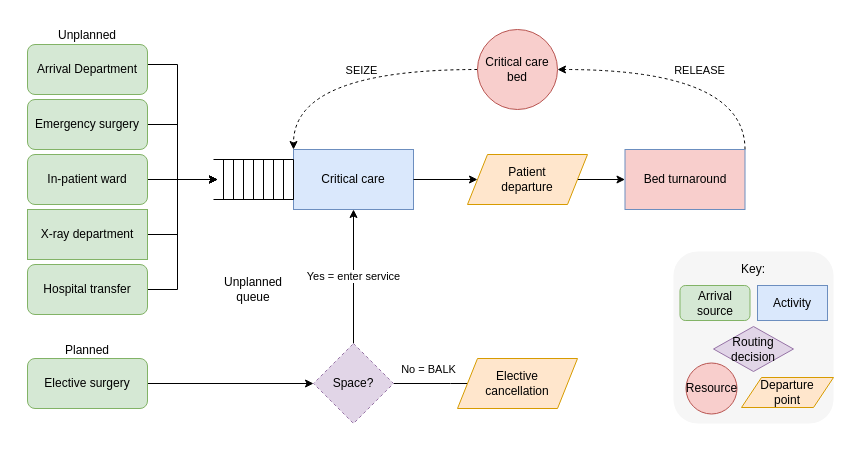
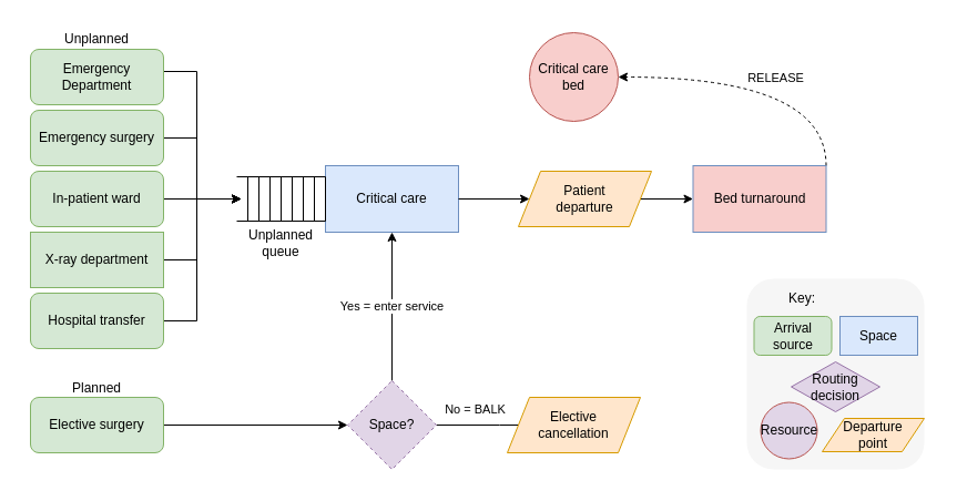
  <mxCell id="0" />
  <mxCell id="1" parent="0" />
  <mxCell id="2" value="" style="rounded=0;whiteSpace=wrap;html=1;strokeColor=none;" parent="1" vertex="1"><mxGeometry x="20" y="23" width="821" height="407" as="geometry" /></mxCell>
  <mxCell id="3" style="edgeStyle=orthogonalEdgeStyle;rounded=0;orthogonalLoop=1;jettySize=auto;html=1;exitX=1;exitY=0.5;exitDx=0;exitDy=0;" parent="1" source="4" edge="1"><mxGeometry relative="1" as="geometry"><mxPoint x="217" y="179" as="targetPoint" /><Array as="points"><mxPoint x="177" y="64" /><mxPoint x="177" y="179" /></Array></mxGeometry></mxCell>
- <mxCell id="4" value="Arrival Department" style="rounded=1;whiteSpace=wrap;html=1;fillColor=#D5E8D4;strokeColor=#82B366;" parent="1" vertex="1"><mxGeometry x="27" y="44" width="120" height="50" as="geometry" /></mxCell>
+ <mxCell id="4" value="Emergency Department" style="rounded=1;whiteSpace=wrap;html=1;fillColor=#D5E8D4;strokeColor=#82B366;" parent="1" vertex="1"><mxGeometry x="27" y="44" width="120" height="50" as="geometry" /></mxCell>
  <mxCell id="5" style="edgeStyle=orthogonalEdgeStyle;rounded=0;orthogonalLoop=1;jettySize=auto;html=1;exitX=1;exitY=0.5;exitDx=0;exitDy=0;" parent="1" source="6" edge="1"><mxGeometry relative="1" as="geometry"><mxPoint x="217" y="179" as="targetPoint" /><Array as="points"><mxPoint x="177" y="124" /><mxPoint x="177" y="179" /></Array></mxGeometry></mxCell>
  <mxCell id="6" value="Emergency surgery" style="rounded=1;whiteSpace=wrap;html=1;fillColor=#D5E8D4;strokeColor=#82B366;" parent="1" vertex="1"><mxGeometry x="27" y="99" width="120" height="50" as="geometry" /></mxCell>
  <mxCell id="7" style="edgeStyle=orthogonalEdgeStyle;rounded=0;orthogonalLoop=1;jettySize=auto;html=1;exitX=1;exitY=0.5;exitDx=0;exitDy=0;" parent="1" source="8" edge="1"><mxGeometry relative="1" as="geometry"><mxPoint x="217" y="179" as="targetPoint" /><Array as="points" /></mxGeometry></mxCell>
  <mxCell id="8" value="In-patient ward" style="rounded=1;whiteSpace=wrap;html=1;fillColor=#D5E8D4;strokeColor=#82B366;" parent="1" vertex="1"><mxGeometry x="27" y="154" width="120" height="50" as="geometry" /></mxCell>
  <mxCell id="9" style="edgeStyle=orthogonalEdgeStyle;rounded=0;orthogonalLoop=1;jettySize=auto;html=1;exitX=1;exitY=0.5;exitDx=0;exitDy=0;" parent="1" source="10" edge="1"><mxGeometry relative="1" as="geometry"><mxPoint x="217" y="179" as="targetPoint" /><Array as="points"><mxPoint x="177" y="234" /><mxPoint x="177" y="179" /></Array></mxGeometry></mxCell>
  <mxCell id="10" value="X-ray department" style="whiteSpace=wrap;html=1;fillColor=#D5E8D4;strokeColor=#82B366;rounded=0;" parent="1" vertex="1"><mxGeometry x="27" y="209" width="120" height="50" as="geometry" /></mxCell>
  <mxCell id="11" style="edgeStyle=orthogonalEdgeStyle;rounded=0;orthogonalLoop=1;jettySize=auto;html=1;exitX=1;exitY=0.5;exitDx=0;exitDy=0;" parent="1" source="12" edge="1"><mxGeometry relative="1" as="geometry"><mxPoint x="217" y="179" as="targetPoint" /><Array as="points"><mxPoint x="177" y="289" /><mxPoint x="177" y="179" /></Array></mxGeometry></mxCell>
  <mxCell id="12" value="Hospital transfer" style="rounded=1;whiteSpace=wrap;html=1;fillColor=#D5E8D4;strokeColor=#82B366;" parent="1" vertex="1"><mxGeometry x="27" y="264" width="120" height="50" as="geometry" /></mxCell>
  <mxCell id="13" style="edgeStyle=orthogonalEdgeStyle;rounded=0;orthogonalLoop=1;jettySize=auto;html=1;exitX=1;exitY=0.5;exitDx=0;exitDy=0;entryX=0;entryY=0.5;entryDx=0;entryDy=0;" parent="1" source="14" target="35" edge="1"><mxGeometry relative="1" as="geometry" /></mxCell>
  <mxCell id="14" value="Elective surgery" style="rounded=1;whiteSpace=wrap;html=1;fillColor=#d5e8d4;strokeColor=#82b366;" parent="1" vertex="1"><mxGeometry x="27" y="358" width="120" height="50" as="geometry" /></mxCell>
  <mxCell id="15" value="Critical care" style="rounded=0;whiteSpace=wrap;html=1;fillColor=#dae8fc;strokeColor=#6c8ebf;" parent="1" vertex="1"><mxGeometry x="293" y="149" width="120" height="60" as="geometry" /></mxCell>
- <mxCell id="16" style="edgeStyle=orthogonalEdgeStyle;rounded=0;orthogonalLoop=1;jettySize=auto;html=1;exitX=0;exitY=0.5;exitDx=0;exitDy=0;entryX=0;entryY=0;entryDx=0;entryDy=0;curved=1;dashed=1;" parent="1" source="18" target="15" edge="1"><mxGeometry relative="1" as="geometry" /></mxCell>
- <mxCell id="17" value="SEIZE" style="edgeLabel;html=1;align=center;verticalAlign=middle;resizable=0;points=[];" parent="16" vertex="1" connectable="0"><mxGeometry x="-0.221" y="14" relative="1" as="geometry"><mxPoint x="-14" y="-14" as="offset" /></mxGeometry></mxCell>
  <mxCell id="18" value="Critical care bed" style="ellipse;whiteSpace=wrap;html=1;aspect=fixed;fillColor=#f8cecc;strokeColor=#b85450;" parent="1" vertex="1"><mxGeometry x="477" y="29" width="80" height="80" as="geometry" /></mxCell>
  <mxCell id="19" style="edgeStyle=orthogonalEdgeStyle;rounded=0;orthogonalLoop=1;jettySize=auto;html=1;exitX=1;exitY=0.5;exitDx=0;exitDy=0;entryX=0;entryY=0.5;entryDx=0;entryDy=0;" parent="1" source="41" target="38" edge="1"><mxGeometry relative="1" as="geometry"><mxPoint x="627" y="179" as="sourcePoint" /></mxGeometry></mxCell>
  <mxCell id="20" style="edgeStyle=orthogonalEdgeStyle;rounded=0;orthogonalLoop=1;jettySize=auto;html=1;exitX=1;exitY=0.5;exitDx=0;exitDy=0;entryX=0;entryY=0.5;entryDx=0;entryDy=0;" parent="1" source="15" target="41" edge="1"><mxGeometry relative="1" as="geometry"><mxPoint x="507" y="179" as="targetPoint" /></mxGeometry></mxCell>
  <mxCell id="21" value="" style="group" parent="1" vertex="1" connectable="0"><mxGeometry x="213" y="159" width="80" height="40" as="geometry" /></mxCell>
  <mxCell id="22" value="" style="endArrow=none;html=1;rounded=0;entryX=1;entryY=0;entryDx=0;entryDy=0;" parent="21" edge="1"><mxGeometry width="50" height="50" relative="1" as="geometry"><mxPoint as="sourcePoint" /><mxPoint x="80" as="targetPoint" /></mxGeometry></mxCell>
  <mxCell id="23" value="" style="endArrow=none;html=1;rounded=0;entryX=1;entryY=0;entryDx=0;entryDy=0;" parent="21" edge="1"><mxGeometry width="50" height="50" relative="1" as="geometry"><mxPoint y="40" as="sourcePoint" /><mxPoint x="80" y="40" as="targetPoint" /></mxGeometry></mxCell>
  <mxCell id="24" value="" style="endArrow=none;html=1;rounded=0;entryX=1;entryY=1;entryDx=0;entryDy=0;" parent="21" edge="1"><mxGeometry width="50" height="50" relative="1" as="geometry"><mxPoint x="80" as="sourcePoint" /><mxPoint x="80" y="40" as="targetPoint" /></mxGeometry></mxCell>
  <mxCell id="25" value="" style="endArrow=none;html=1;rounded=0;" parent="21" edge="1"><mxGeometry width="50" height="50" relative="1" as="geometry"><mxPoint x="70" y="40" as="sourcePoint" /><mxPoint x="70" as="targetPoint" /></mxGeometry></mxCell>
  <mxCell id="26" value="" style="endArrow=none;html=1;rounded=0;" parent="21" edge="1"><mxGeometry width="50" height="50" relative="1" as="geometry"><mxPoint x="60" y="40" as="sourcePoint" /><mxPoint x="60" as="targetPoint" /></mxGeometry></mxCell>
  <mxCell id="27" value="" style="endArrow=none;html=1;rounded=0;" parent="21" edge="1"><mxGeometry width="50" height="50" relative="1" as="geometry"><mxPoint x="50" y="40" as="sourcePoint" /><mxPoint x="50" as="targetPoint" /></mxGeometry></mxCell>
  <mxCell id="28" value="" style="endArrow=none;html=1;rounded=0;" parent="21" edge="1"><mxGeometry width="50" height="50" relative="1" as="geometry"><mxPoint x="40" y="40" as="sourcePoint" /><mxPoint x="40" as="targetPoint" /></mxGeometry></mxCell>
  <mxCell id="29" value="" style="endArrow=none;html=1;rounded=0;" parent="21" edge="1"><mxGeometry width="50" height="50" relative="1" as="geometry"><mxPoint x="30" y="40" as="sourcePoint" /><mxPoint x="30" as="targetPoint" /></mxGeometry></mxCell>
  <mxCell id="30" value="" style="endArrow=none;html=1;rounded=0;" parent="21" edge="1"><mxGeometry width="50" height="50" relative="1" as="geometry"><mxPoint x="20" y="40" as="sourcePoint" /><mxPoint x="20" as="targetPoint" /></mxGeometry></mxCell>
  <mxCell id="31" value="" style="endArrow=none;html=1;rounded=0;" parent="21" edge="1"><mxGeometry width="50" height="50" relative="1" as="geometry"><mxPoint x="10" y="40" as="sourcePoint" /><mxPoint x="10" as="targetPoint" /></mxGeometry></mxCell>
  <mxCell id="32" value="Yes = enter service" style="edgeStyle=orthogonalEdgeStyle;rounded=0;orthogonalLoop=1;jettySize=auto;html=1;exitX=0.5;exitY=0;exitDx=0;exitDy=0;entryX=0.5;entryY=1;entryDx=0;entryDy=0;" parent="1" source="35" target="15" edge="1"><mxGeometry relative="1" as="geometry" /></mxCell>
  <mxCell id="33" style="edgeStyle=orthogonalEdgeStyle;rounded=0;orthogonalLoop=1;jettySize=auto;html=1;exitX=1;exitY=0.5;exitDx=0;exitDy=0;entryX=0;entryY=0.5;entryDx=0;entryDy=0;" parent="1" source="35" edge="1"><mxGeometry relative="1" as="geometry"><mxPoint x="507" y="383" as="targetPoint" /></mxGeometry></mxCell>
  <mxCell id="34" value="No = BALK" style="edgeLabel;html=1;align=center;verticalAlign=middle;resizable=0;points=[];" parent="33" vertex="1" connectable="0"><mxGeometry x="-0.232" y="1" relative="1" as="geometry"><mxPoint x="-10" y="-14" as="offset" /></mxGeometry></mxCell>
  <mxCell id="35" value="Space?" style="rhombus;whiteSpace=wrap;html=1;fillColor=#e1d5e7;strokeColor=#9673a6;dashed=1;" parent="1" vertex="1"><mxGeometry x="313" y="343" width="80" height="80" as="geometry" /></mxCell>
  <mxCell id="36" style="edgeStyle=orthogonalEdgeStyle;rounded=0;orthogonalLoop=1;jettySize=auto;html=1;exitX=1;exitY=0;exitDx=0;exitDy=0;entryX=1;entryY=0.5;entryDx=0;entryDy=0;curved=1;dashed=1;" parent="1" source="38" target="18" edge="1"><mxGeometry relative="1" as="geometry" /></mxCell>
  <mxCell id="37" value="RELEASE" style="edgeLabel;html=1;align=center;verticalAlign=middle;resizable=0;points=[];" parent="36" vertex="1" connectable="0"><mxGeometry x="0.669" y="4" relative="1" as="geometry"><mxPoint x="97" y="-4" as="offset" /></mxGeometry></mxCell>
  <mxCell id="38" value="Bed turnaround" style="rounded=0;whiteSpace=wrap;html=1;fillColor=#f8cecc;strokeColor=#6c8ebf;" parent="1" vertex="1"><mxGeometry x="624.5" y="149" width="120" height="60" as="geometry" /></mxCell>
- <mxCell id="39" value="Unplanned queue" style="text;html=1;align=center;verticalAlign=middle;whiteSpace=wrap;rounded=0;" parent="1" vertex="1"><mxGeometry x="223" y="274" width="60" height="30" as="geometry" /></mxCell>
+ <mxCell id="39" value="Unplanned queue" style="text;html=1;align=center;verticalAlign=middle;whiteSpace=wrap;rounded=0;" parent="1" vertex="1"><mxGeometry x="223" y="204" width="60" height="30" as="geometry" /></mxCell>
  <mxCell id="40" value="Elective&lt;div&gt;cancellation&lt;/div&gt;" style="shape=parallelogram;perimeter=parallelogramPerimeter;whiteSpace=wrap;html=1;fixedSize=1;fillColor=light-dark(#FFE6CC,var(--ge-dark-color, #121212));strokeColor=light-dark(#D79B00,#FFFFFF);" parent="1" vertex="1"><mxGeometry x="457" y="358" width="120" height="50" as="geometry" /></mxCell>
  <mxCell id="41" value="Patient&lt;div&gt;departure&lt;/div&gt;" style="shape=parallelogram;perimeter=parallelogramPerimeter;whiteSpace=wrap;html=1;fixedSize=1;fillColor=light-dark(#FFE6CC,var(--ge-dark-color, #121212));strokeColor=light-dark(#D79B00,#FFFFFF);" parent="1" vertex="1"><mxGeometry x="467" y="154" width="120" height="50" as="geometry" /></mxCell>
  <mxCell id="42" value="Unplanned" style="text;html=1;align=center;verticalAlign=middle;whiteSpace=wrap;rounded=0;" parent="1" vertex="1"><mxGeometry x="57" y="20" width="60" height="30" as="geometry" /></mxCell>
  <mxCell id="43" value="Planned" style="text;html=1;align=center;verticalAlign=middle;whiteSpace=wrap;rounded=0;" parent="1" vertex="1"><mxGeometry x="57" y="335" width="60" height="30" as="geometry" /></mxCell>
  <mxCell id="44" value="" style="rounded=1;whiteSpace=wrap;html=1;fillColor=light-dark(#F6F6F6,var(--ge-dark-color, #121212));strokeColor=none;" vertex="1" parent="1"><mxGeometry x="673" y="251" width="160" height="172" as="geometry" /></mxCell>
  <mxCell id="45" value="Arrival source" style="rounded=1;whiteSpace=wrap;html=1;fillColor=#d5e8d4;strokeColor=#82b366;" vertex="1" parent="1"><mxGeometry x="679.5" y="285" width="70" height="35" as="geometry" /></mxCell>
- <mxCell id="46" value="Key:" style="text;html=1;align=center;verticalAlign=middle;whiteSpace=wrap;rounded=0;" vertex="1" parent="1"><mxGeometry x="723" y="259" width="60" height="20" as="geometry" /></mxCell>
+ <mxCell id="46" value="Key:" style="text;html=1;align=center;verticalAlign=middle;whiteSpace=wrap;rounded=0;" vertex="1" parent="1"><mxGeometry x="693" y="259" width="60" height="20" as="geometry" /></mxCell>
  <mxCell id="47" value="&lt;div&gt;Routing decision&lt;/div&gt;" style="rhombus;whiteSpace=wrap;html=1;fillColor=light-dark(#e1d5e7, #392f3f);strokeColor=#9673a6;" vertex="1" parent="1"><mxGeometry x="713" y="326" width="80" height="45" as="geometry" /></mxCell>
- <mxCell id="48" value="Activity" style="rounded=0;whiteSpace=wrap;html=1;fillColor=#dae8fc;strokeColor=#6c8ebf;" vertex="1" parent="1"><mxGeometry x="757" y="285" width="70" height="35" as="geometry" /></mxCell>
+ <mxCell id="48" value="Space" style="rounded=0;whiteSpace=wrap;html=1;fillColor=#dae8fc;strokeColor=#6c8ebf;" vertex="1" parent="1"><mxGeometry x="757" y="285" width="70" height="35" as="geometry" /></mxCell>
  <mxCell id="49" value="Departure&lt;div&gt;point&lt;/div&gt;" style="shape=parallelogram;perimeter=parallelogramPerimeter;whiteSpace=wrap;html=1;fixedSize=1;fillColor=light-dark(#FFE6CC,var(--ge-dark-color, #121212));strokeColor=light-dark(#D79B00,#FFFFFF);" vertex="1" parent="1"><mxGeometry x="741" y="377" width="92" height="30" as="geometry" /></mxCell>
- <mxCell id="50" value="Resource" style="ellipse;whiteSpace=wrap;html=1;aspect=fixed;fillColor=#f8cecc;strokeColor=#b85450;" vertex="1" parent="1"><mxGeometry x="685.5" y="362.5" width="51" height="51" as="geometry" /></mxCell>
+ <mxCell id="50" value="Resource" style="ellipse;whiteSpace=wrap;html=1;aspect=fixed;fillColor=#e1d5e7;strokeColor=#b85450;" vertex="1" parent="1"><mxGeometry x="685.5" y="362.5" width="51" height="51" as="geometry" /></mxCell>
